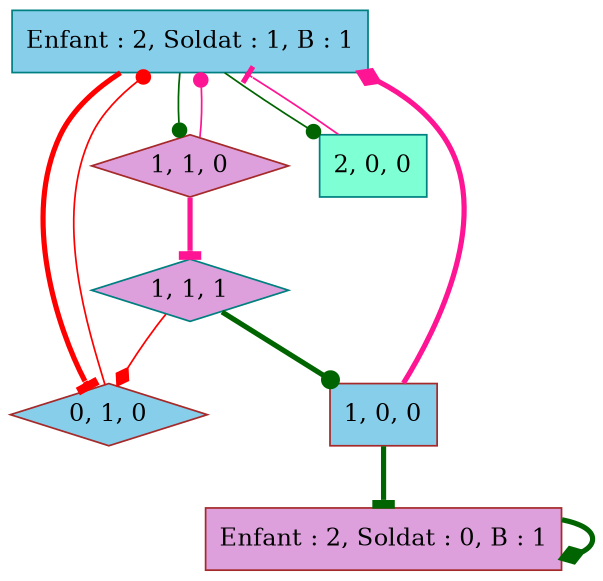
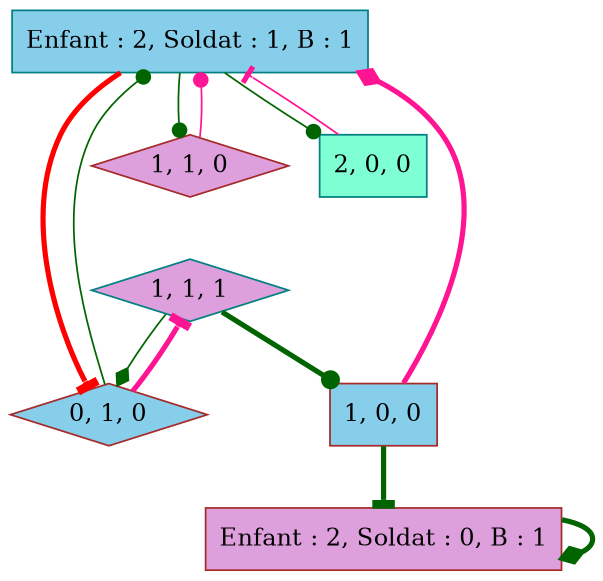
  digraph {
    node [color=brown fillcolor=skyblue shape=box style=filled]
    edge [arrowhead=dot color=darkgreen]
    n1 [color=teal label="Enfant : 2, Soldat : 1, B : 1"]
    "1, 1, 0" [fillcolor=plum shape=diamond]
    "0, 1, 0" [shape=diamond]
    "2, 0, 0" [color=teal fillcolor=aquamarine]
    "1, 1, 1" [color=teal fillcolor=plum shape=diamond]
    n6 [fillcolor=plum label="Enfant : 2, Soldat : 0, B : 1"]
    "1, 0, 0"
    n1 -> "1, 1, 0"
    n1 -> "0, 1, 0" [arrowhead=tee color=red penwidth=3]
    n1 -> "2, 0, 0"
    "1, 1, 0" -> n1 [color=deeppink]
-   "0, 1, 0" -> n1 [color=red]
-   "1, 1, 0" -> "1, 1, 1" [arrowhead=tee color=deeppink penwidth=3]
+   "0, 1, 0" -> n1
+   "0, 1, 0" -> "1, 1, 1" [arrowhead=tee color=deeppink penwidth=3]
    "2, 0, 0" -> n1 [arrowhead=tee color=deeppink]
-   "1, 1, 1" -> "0, 1, 0" [arrowhead=diamond color=red]
+   "1, 1, 1" -> "0, 1, 0" [arrowhead=diamond]
    "1, 1, 1" -> "1, 0, 0" [penwidth=3]
    n6 -> n6 [arrowhead=diamond penwidth=3]
    "1, 0, 0" -> n1 [arrowhead=diamond color=deeppink penwidth=3]
    "1, 0, 0" -> n6 [arrowhead=tee penwidth=3]
  }
